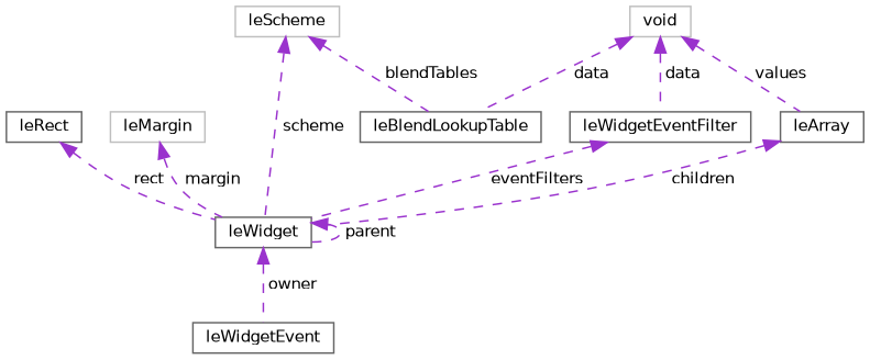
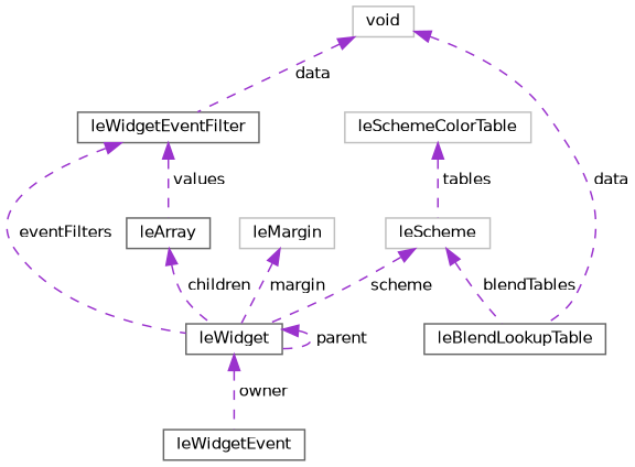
  digraph {
    node [color=gray40 fillcolor=white fontname=Helvetica fontsize=10 shape=box style=filled]
    edge [color=darkorchid3 dir=back fontname=Helvetica fontsize=10 labelfontname=Helvetica labelfontsize=10 style=dashed]
    n1 [height=0.2 label=leWidgetEvent width=0.4]
    n2 [height=0.2 label=leWidget width=0.4]
-   n3 [height=0.2 label=leRect width=0.4]
    n4 [color=grey75 height=0.2 label=leMargin width=0.4]
    n5 [color=grey75 height=0.2 label=leScheme width=0.4]
    n6 [height=0.2 label=leBlendLookupTable width=0.4]
+   n7 [color=grey75 height=0.2 label=leSchemeColorTable width=0.4]
    n8 [color=grey75 height=0.2 label=void width=0.4]
    n9 [height=0.2 label=leWidgetEventFilter width=0.4]
    n10 [height=0.2 label=leArray width=0.4]
    n2 -> n1 [label=" owner"]
    n2 -> n2 [label=" parent"]
-   n3 -> n2 [label=" rect"]
    n4 -> n2 [label=" margin"]
    n5 -> n2 [label=" scheme"]
    n5 -> n6 [label=" blendTables"]
+   n7 -> n5 [label=" tables"]
    n8 -> n6 [label=" data"]
    n8 -> n9 [label=" data"]
-   n8 -> n10 [label=" values"]
+   n9 -> n10 [label=" values"]
    n9 -> n2 [label=" eventFilters"]
    n10 -> n2 [label=" children"]
  }
